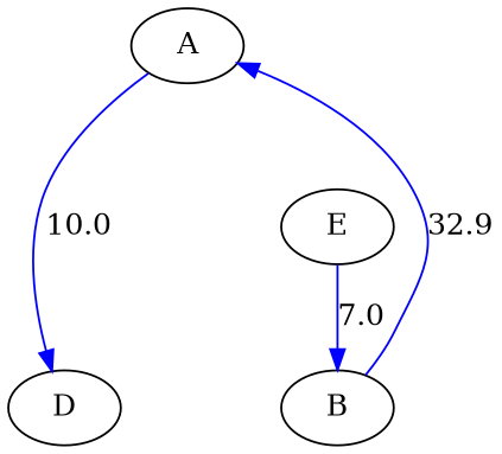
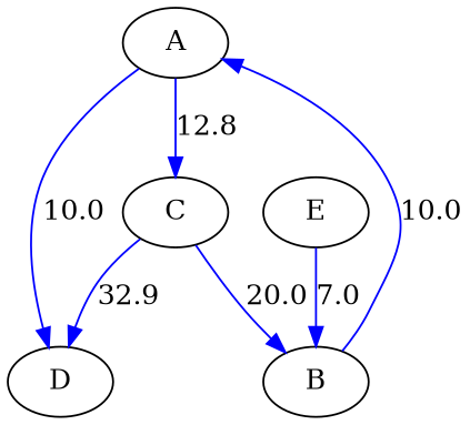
  digraph {
    edge [color=blue]
    A
+   C
    D
    B
    E
+   A -> C [label=12.8]
    A -> D [label=10.0]
-   B -> A [label=32.9]
+   C -> D [label=32.9]
+   C -> B [label=20.0]
+   B -> A [label=10.0]
    E -> B [label=7.0]
  }
